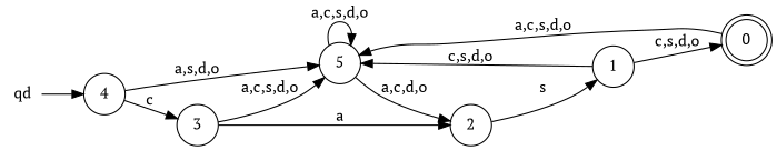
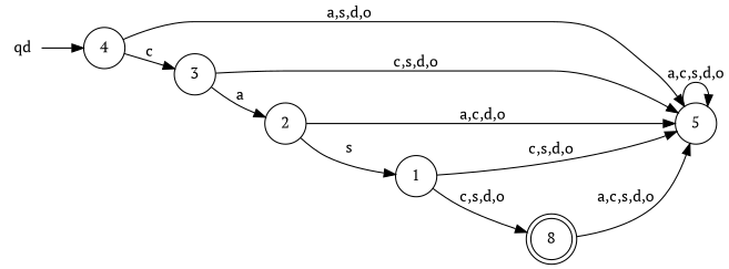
  strict digraph {
    fontname="PT Serif"
    rankdir=LR
    node [fontname="PT Serif" shape=circle]
    edge [fontname="PT Serif"]
    qd [height=0 shape=none width=0]
    4 [height=0.5 width=0.5]
    5 [height=0.5 width=0.5]
    3 [height=0.5 width=0.5]
-   0 [height=0.5 shape=doublecircle width=0.5]
+   0 [height=0.5 shape=doublecircle width=0.5 label=8]
    2 [height=0.5 width=0.5]
    1 [height=0.5 width=0.5]
    qd -> 4
    4 -> 5 [label="a,s,d,o"]
    4 -> 3 [label=c]
    5 -> 5 [label="a,c,s,d,o"]
-   3 -> 5 [label="a,c,s,d,o"]
+   3 -> 5 [label="c,s,d,o"]
    3 -> 2 [label=a]
    0 -> 5 [label="a,c,s,d,o"]
-   5 -> 2 [label="a,c,d,o"]
+   2 -> 5 [label="a,c,d,o"]
    2 -> 1 [label=s]
    1 -> 5 [label="c,s,d,o"]
    1 -> 0 [label="c,s,d,o"]
  }
